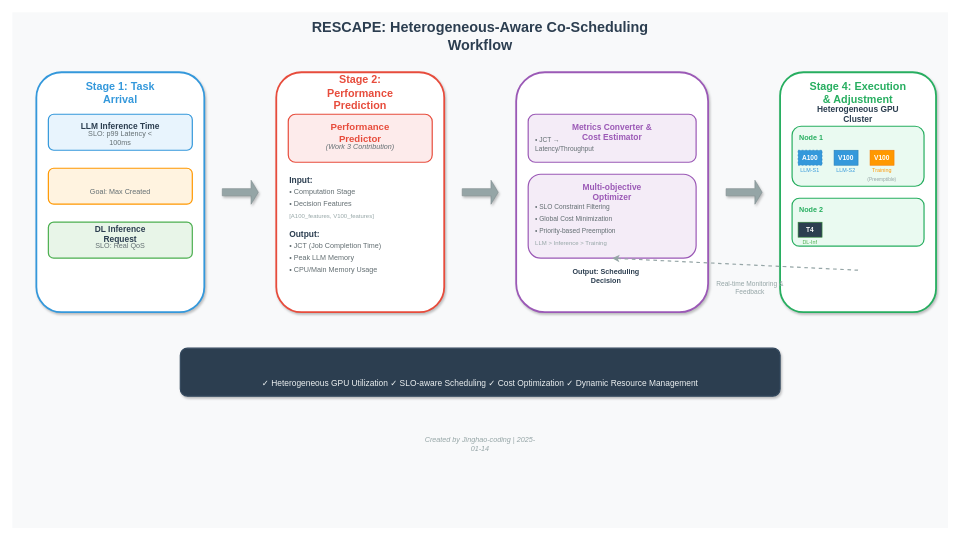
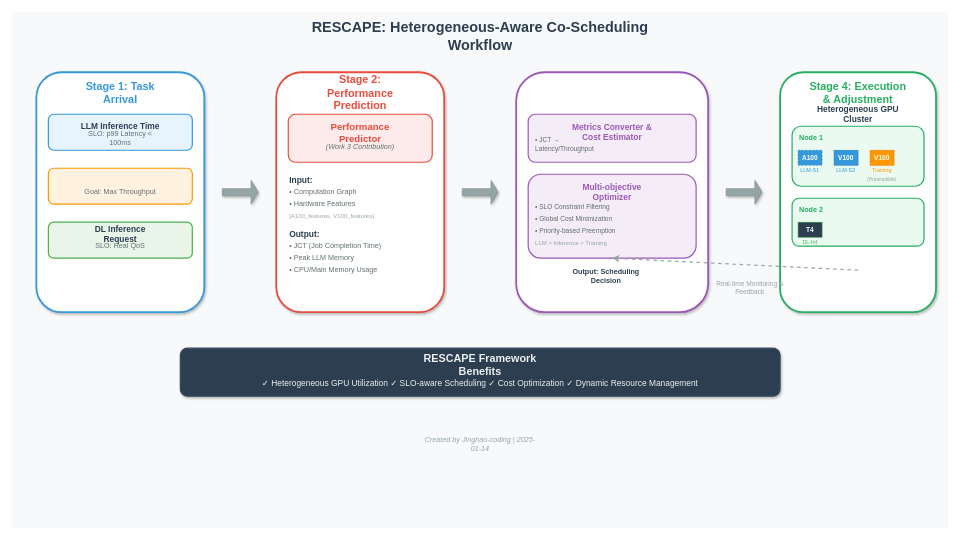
  <mxCell id="0" />
  <mxCell id="1" parent="0" />
  <mxCell id="2" value="" style="rounded=0;whiteSpace=wrap;html=1;fillColor=#f8f9fa;strokeColor=none;" vertex="1" parent="1"><mxGeometry x="20" y="20" width="1560" height="860" as="geometry" /></mxCell>
  <mxCell id="3" value="RESCAPE: Heterogeneous-Aware Co-Scheduling Workflow" style="text;html=1;strokeColor=none;fillColor=none;align=center;verticalAlign=middle;whiteSpace=wrap;rounded=0;fontSize=24;fontStyle=1;fontColor=#2c3e50;" vertex="1" parent="1"><mxGeometry x="500" y="40" width="600" height="40" as="geometry" /></mxCell>
  <mxCell id="4" value="" style="rounded=1;whiteSpace=wrap;html=1;fillColor=#ffffff;strokeColor=#3498db;strokeWidth=3;shadow=1;" vertex="1" parent="1"><mxGeometry x="60" y="120" width="280" height="400" as="geometry" /></mxCell>
  <mxCell id="5" value="Stage 1: Task Arrival" style="text;html=1;strokeColor=none;fillColor=none;align=center;verticalAlign=middle;whiteSpace=wrap;rounded=0;fontSize=18;fontStyle=1;fontColor=#3498db;" vertex="1" parent="1"><mxGeometry x="130" y="140" width="140" height="30" as="geometry" /></mxCell>
  <mxCell id="6" value="" style="rounded=1;whiteSpace=wrap;html=1;fillColor=#e8f4fd;strokeColor=#3498db;strokeWidth=2;" vertex="1" parent="1"><mxGeometry x="80" y="190" width="240" height="60" as="geometry" /></mxCell>
  <mxCell id="7" value="LLM Inference Time" style="text;html=1;strokeColor=none;fillColor=none;align=center;verticalAlign=middle;whiteSpace=wrap;rounded=0;fontSize=14;fontStyle=1;fontColor=#2c3e50;" vertex="1" parent="1"><mxGeometry x="130" y="200" width="140" height="20" as="geometry" /></mxCell>
  <mxCell id="8" value="SLO: p99 Latency &lt; 100ms" style="text;html=1;strokeColor=none;fillColor=none;align=center;verticalAlign=middle;whiteSpace=wrap;rounded=0;fontSize=12;fontColor=#636e72;" vertex="1" parent="1"><mxGeometry x="130" y="220" width="140" height="20" as="geometry" /></mxCell>
  <mxCell id="9" value="" style="rounded=1;whiteSpace=wrap;html=1;fillColor=#fff3e0;strokeColor=#ff9800;strokeWidth=2;" vertex="1" parent="1"><mxGeometry x="80" y="280" width="240" height="60" as="geometry" /></mxCell>
- <mxCell id="10" value="Goal: Max Created" style="text;html=1;strokeColor=none;fillColor=none;align=center;verticalAlign=middle;whiteSpace=wrap;rounded=0;fontSize=12;fontColor=#636e72;" vertex="1" parent="1"><mxGeometry x="130" y="310" width="140" height="20" as="geometry" /></mxCell>
+ <mxCell id="10" value="Goal: Max Throughput" style="text;html=1;strokeColor=none;fillColor=none;align=center;verticalAlign=middle;whiteSpace=wrap;rounded=0;fontSize=12;fontColor=#636e72;" vertex="1" parent="1"><mxGeometry x="130" y="310" width="140" height="20" as="geometry" /></mxCell>
  <mxCell id="11" value="" style="rounded=1;whiteSpace=wrap;html=1;fillColor=#e8f5e8;strokeColor=#4caf50;strokeWidth=2;" vertex="1" parent="1"><mxGeometry x="80" y="370" width="240" height="60" as="geometry" /></mxCell>
  <mxCell id="12" value="DL Inference Request" style="text;html=1;strokeColor=none;fillColor=none;align=center;verticalAlign=middle;whiteSpace=wrap;rounded=0;fontSize=14;fontStyle=1;fontColor=#2c3e50;" vertex="1" parent="1"><mxGeometry x="130" y="380" width="140" height="20" as="geometry" /></mxCell>
  <mxCell id="13" value="SLO: Real QoS" style="text;html=1;strokeColor=none;fillColor=none;align=center;verticalAlign=middle;whiteSpace=wrap;rounded=0;fontSize=12;fontColor=#636e72;" vertex="1" parent="1"><mxGeometry x="130" y="400" width="140" height="20" as="geometry" /></mxCell>
  <mxCell id="14" value="" style="shape=singleArrow;whiteSpace=wrap;html=1;fillColor=#95a5a6;strokeColor=#7f8c8d;shadow=1;" vertex="1" parent="1"><mxGeometry x="370" y="300" width="60" height="40" as="geometry" /></mxCell>
  <mxCell id="15" value="" style="rounded=1;whiteSpace=wrap;html=1;fillColor=#ffffff;strokeColor=#e74c3c;strokeWidth=3;shadow=1;" vertex="1" parent="1"><mxGeometry x="460" y="120" width="280" height="400" as="geometry" /></mxCell>
  <mxCell id="16" value="Stage 2: Performance Prediction" style="text;html=1;strokeColor=none;fillColor=none;align=center;verticalAlign=middle;whiteSpace=wrap;rounded=0;fontSize=18;fontStyle=1;fontColor=#e74c3c;" vertex="1" parent="1"><mxGeometry x="520" y="140" width="160" height="30" as="geometry" /></mxCell>
  <mxCell id="17" value="" style="rounded=1;whiteSpace=wrap;html=1;fillColor=#fdebeb;strokeColor=#e74c3c;strokeWidth=2;" vertex="1" parent="1"><mxGeometry x="480" y="190" width="240" height="80" as="geometry" /></mxCell>
  <mxCell id="18" value="Performance Predictor" style="text;html=1;strokeColor=none;fillColor=none;align=center;verticalAlign=middle;whiteSpace=wrap;rounded=0;fontSize=16;fontStyle=1;fontColor=#e74c3c;" vertex="1" parent="1"><mxGeometry x="550" y="210" width="100" height="20" as="geometry" /></mxCell>
  <mxCell id="19" value="(Work 3 Contribution)" style="text;html=1;strokeColor=none;fillColor=none;align=center;verticalAlign=middle;whiteSpace=wrap;rounded=0;fontSize=12;fontStyle=2;fontColor=#636e72;" vertex="1" parent="1"><mxGeometry x="540" y="235" width="120" height="20" as="geometry" /></mxCell>
  <mxCell id="20" value="Input:" style="text;html=1;strokeColor=none;fillColor=none;align=left;verticalAlign=middle;whiteSpace=wrap;rounded=0;fontSize=14;fontStyle=1;fontColor=#2c3e50;" vertex="1" parent="1"><mxGeometry x="480" y="290" width="50" height="20" as="geometry" /></mxCell>
- <mxCell id="21" value="• Computation Stage" style="text;html=1;strokeColor=none;fillColor=none;align=left;verticalAlign=middle;whiteSpace=wrap;rounded=0;fontSize=12;fontColor=#636e72;" vertex="1" parent="1"><mxGeometry x="480" y="310" width="140" height="20" as="geometry" /></mxCell>
- <mxCell id="22" value="• Decision Features" style="text;html=1;strokeColor=none;fillColor=none;align=left;verticalAlign=middle;whiteSpace=wrap;rounded=0;fontSize=12;fontColor=#636e72;" vertex="1" parent="1"><mxGeometry x="480" y="330" width="140" height="20" as="geometry" /></mxCell>
+ <mxCell id="21" value="• Computation Graph" style="text;html=1;strokeColor=none;fillColor=none;align=left;verticalAlign=middle;whiteSpace=wrap;rounded=0;fontSize=12;fontColor=#636e72;" vertex="1" parent="1"><mxGeometry x="480" y="310" width="140" height="20" as="geometry" /></mxCell>
+ <mxCell id="22" value="• Hardware Features" style="text;html=1;strokeColor=none;fillColor=none;align=left;verticalAlign=middle;whiteSpace=wrap;rounded=0;fontSize=12;fontColor=#636e72;" vertex="1" parent="1"><mxGeometry x="480" y="330" width="140" height="20" as="geometry" /></mxCell>
  <mxCell id="23" value="  [A100_features, V100_features]" style="text;html=1;strokeColor=none;fillColor=none;align=left;verticalAlign=middle;whiteSpace=wrap;rounded=0;fontSize=10;fontColor=#95a5a6;" vertex="1" parent="1"><mxGeometry x="480" y="350" width="180" height="20" as="geometry" /></mxCell>
  <mxCell id="24" value="Output:" style="text;html=1;strokeColor=none;fillColor=none;align=left;verticalAlign=middle;whiteSpace=wrap;rounded=0;fontSize=14;fontStyle=1;fontColor=#2c3e50;" vertex="1" parent="1"><mxGeometry x="480" y="380" width="60" height="20" as="geometry" /></mxCell>
  <mxCell id="25" value="• JCT (Job Completion Time)" style="text;html=1;strokeColor=none;fillColor=none;align=left;verticalAlign=middle;whiteSpace=wrap;rounded=0;fontSize=12;fontColor=#636e72;" vertex="1" parent="1"><mxGeometry x="480" y="400" width="180" height="20" as="geometry" /></mxCell>
  <mxCell id="26" value="• Peak LLM Memory" style="text;html=1;strokeColor=none;fillColor=none;align=left;verticalAlign=middle;whiteSpace=wrap;rounded=0;fontSize=12;fontColor=#636e72;" vertex="1" parent="1"><mxGeometry x="480" y="420" width="140" height="20" as="geometry" /></mxCell>
  <mxCell id="27" value="• CPU/Main Memory Usage" style="text;html=1;strokeColor=none;fillColor=none;align=left;verticalAlign=middle;whiteSpace=wrap;rounded=0;fontSize=12;fontColor=#636e72;" vertex="1" parent="1"><mxGeometry x="480" y="440" width="160" height="20" as="geometry" /></mxCell>
  <mxCell id="28" value="" style="shape=singleArrow;whiteSpace=wrap;html=1;fillColor=#95a5a6;strokeColor=#7f8c8d;shadow=1;" vertex="1" parent="1"><mxGeometry x="770" y="300" width="60" height="40" as="geometry" /></mxCell>
  <mxCell id="29" value="" style="rounded=1;whiteSpace=wrap;html=1;fillColor=#ffffff;strokeColor=#9b59b6;strokeWidth=3;shadow=1;" vertex="1" parent="1"><mxGeometry x="860" y="120" width="320" height="400" as="geometry" /></mxCell>
  <mxCell id="30" value="" style="rounded=1;whiteSpace=wrap;html=1;fillColor=#f4ecf7;strokeColor=#9b59b6;strokeWidth=2;" vertex="1" parent="1"><mxGeometry x="880" y="190" width="280" height="80" as="geometry" /></mxCell>
  <mxCell id="31" value="Metrics Converter &amp; Cost Estimator" style="text;html=1;strokeColor=none;fillColor=none;align=center;verticalAlign=middle;whiteSpace=wrap;rounded=0;fontSize=14;fontStyle=1;fontColor=#9b59b6;" vertex="1" parent="1"><mxGeometry x="940" y="210" width="160" height="20" as="geometry" /></mxCell>
  <mxCell id="32" value="• JCT → Latency/Throughput" style="text;html=1;strokeColor=none;fillColor=none;align=left;verticalAlign=middle;whiteSpace=wrap;rounded=0;fontSize=11;fontColor=#636e72;" vertex="1" parent="1"><mxGeometry x="890" y="230" width="140" height="20" as="geometry" /></mxCell>
  <mxCell id="33" value="" style="rounded=1;whiteSpace=wrap;html=1;fillColor=#f4ecf7;strokeColor=#9b59b6;strokeWidth=2;" vertex="1" parent="1"><mxGeometry x="880" y="290" width="280" height="140" as="geometry" /></mxCell>
  <mxCell id="34" value="Multi-objective Optimizer" style="text;html=1;strokeColor=none;fillColor=none;align=center;verticalAlign=middle;whiteSpace=wrap;rounded=0;fontSize=14;fontStyle=1;fontColor=#9b59b6;" vertex="1" parent="1"><mxGeometry x="970" y="310" width="100" height="20" as="geometry" /></mxCell>
  <mxCell id="35" value="• SLO Constraint Filtering" style="text;html=1;strokeColor=none;fillColor=none;align=left;verticalAlign=middle;whiteSpace=wrap;rounded=0;fontSize=11;fontColor=#636e72;" vertex="1" parent="1"><mxGeometry x="890" y="335" width="140" height="20" as="geometry" /></mxCell>
  <mxCell id="36" value="• Global Cost Minimization" style="text;html=1;strokeColor=none;fillColor=none;align=left;verticalAlign=middle;whiteSpace=wrap;rounded=0;fontSize=11;fontColor=#636e72;" vertex="1" parent="1"><mxGeometry x="890" y="355" width="140" height="20" as="geometry" /></mxCell>
  <mxCell id="37" value="• Priority-based Preemption" style="text;html=1;strokeColor=none;fillColor=none;align=left;verticalAlign=middle;whiteSpace=wrap;rounded=0;fontSize=11;fontColor=#636e72;" vertex="1" parent="1"><mxGeometry x="890" y="375" width="140" height="20" as="geometry" /></mxCell>
  <mxCell id="38" value="  LLM &gt; Inference &gt; Training" style="text;html=1;strokeColor=none;fillColor=none;align=left;verticalAlign=middle;whiteSpace=wrap;rounded=0;fontSize=10;fontColor=#95a5a6;" vertex="1" parent="1"><mxGeometry x="890" y="395" width="140" height="20" as="geometry" /></mxCell>
  <mxCell id="39" value="Output: Scheduling Decision" style="text;html=1;strokeColor=none;fillColor=none;align=center;verticalAlign=middle;whiteSpace=wrap;rounded=0;fontSize=12;fontStyle=1;fontColor=#2c3e50;" vertex="1" parent="1"><mxGeometry x="940" y="450" width="140" height="20" as="geometry" /></mxCell>
  <mxCell id="40" value="" style="shape=singleArrow;whiteSpace=wrap;html=1;fillColor=#95a5a6;strokeColor=#7f8c8d;shadow=1;" vertex="1" parent="1"><mxGeometry x="1210" y="300" width="60" height="40" as="geometry" /></mxCell>
  <mxCell id="41" value="" style="rounded=1;whiteSpace=wrap;html=1;fillColor=#ffffff;strokeColor=#27ae60;strokeWidth=3;shadow=1;" vertex="1" parent="1"><mxGeometry x="1300" y="120" width="260" height="400" as="geometry" /></mxCell>
  <mxCell id="42" value="Stage 4: Execution &amp; Adjustment" style="text;html=1;strokeColor=none;fillColor=none;align=center;verticalAlign=middle;whiteSpace=wrap;rounded=0;fontSize=18;fontStyle=1;fontColor=#27ae60;" vertex="1" parent="1"><mxGeometry x="1340" y="140" width="180" height="30" as="geometry" /></mxCell>
  <mxCell id="43" value="Heterogeneous GPU Cluster" style="text;html=1;strokeColor=none;fillColor=none;align=center;verticalAlign=middle;whiteSpace=wrap;rounded=0;fontSize=14;fontStyle=1;fontColor=#2c3e50;" vertex="1" parent="1"><mxGeometry x="1350" y="180" width="160" height="20" as="geometry" /></mxCell>
  <mxCell id="44" value="" style="rounded=1;whiteSpace=wrap;html=1;fillColor=#eafaf1;strokeColor=#27ae60;strokeWidth=2;" vertex="1" parent="1"><mxGeometry x="1320" y="210" width="220" height="100" as="geometry" /></mxCell>
  <mxCell id="45" value="Node 1" style="text;html=1;strokeColor=none;fillColor=none;align=left;verticalAlign=middle;whiteSpace=wrap;rounded=0;fontSize=12;fontStyle=1;fontColor=#27ae60;" vertex="1" parent="1"><mxGeometry x="1330" y="220" width="50" height="20" as="geometry" /></mxCell>
  <mxCell id="46" value="A100" style="rounded=0;whiteSpace=wrap;html=1;fillColor=#3498db;strokeColor=#2980b9;fontSize=11;fontStyle=1;fontColor=#ffffff;dashed=1;" vertex="1" parent="1"><mxGeometry x="1330" y="250" width="40" height="25" as="geometry" /></mxCell>
  <mxCell id="47" value="LLM-S1" style="text;html=1;strokeColor=none;fillColor=none;align=center;verticalAlign=middle;whiteSpace=wrap;rounded=0;fontSize=9;fontColor=#3498db;" vertex="1" parent="1"><mxGeometry x="1330" y="275" width="40" height="15" as="geometry" /></mxCell>
  <mxCell id="48" value="V100" style="rounded=0;whiteSpace=wrap;html=1;fillColor=#3498db;strokeColor=#2980b9;fontSize=11;fontStyle=1;fontColor=#ffffff;" vertex="1" parent="1"><mxGeometry x="1390" y="250" width="40" height="25" as="geometry" /></mxCell>
  <mxCell id="49" value="LLM-S2" style="text;html=1;strokeColor=none;fillColor=none;align=center;verticalAlign=middle;whiteSpace=wrap;rounded=0;fontSize=9;fontColor=#3498db;" vertex="1" parent="1"><mxGeometry x="1390" y="275" width="40" height="15" as="geometry" /></mxCell>
  <mxCell id="50" value="V100" style="rounded=0;whiteSpace=wrap;html=1;fillColor=#ff9800;strokeColor=#f57c00;fontSize=11;fontStyle=1;fontColor=#ffffff;" vertex="1" parent="1"><mxGeometry x="1450" y="250" width="40" height="25" as="geometry" /></mxCell>
  <mxCell id="51" value="Training" style="text;html=1;strokeColor=none;fillColor=none;align=center;verticalAlign=middle;whiteSpace=wrap;rounded=0;fontSize=9;fontColor=#ff9800;" vertex="1" parent="1"><mxGeometry x="1450" y="275" width="40" height="15" as="geometry" /></mxCell>
  <mxCell id="52" value="(Preemptible)" style="text;html=1;strokeColor=none;fillColor=none;align=center;verticalAlign=middle;whiteSpace=wrap;rounded=0;fontSize=8;fontColor=#95a5a6;" vertex="1" parent="1"><mxGeometry x="1450" y="290" width="40" height="15" as="geometry" /></mxCell>
  <mxCell id="53" value="" style="rounded=1;whiteSpace=wrap;html=1;fillColor=#eafaf1;strokeColor=#27ae60;strokeWidth=2;" vertex="1" parent="1"><mxGeometry x="1320" y="330" width="220" height="80" as="geometry" /></mxCell>
  <mxCell id="54" value="Node 2" style="text;html=1;strokeColor=none;fillColor=none;align=left;verticalAlign=middle;whiteSpace=wrap;rounded=0;fontSize=12;fontStyle=1;fontColor=#27ae60;" vertex="1" parent="1"><mxGeometry x="1330" y="340" width="50" height="20" as="geometry" /></mxCell>
  <mxCell id="55" value="T4" style="rounded=0;whiteSpace=wrap;html=1;fillColor=#2c3e50;strokeColor=#388e3c;fontSize=11;fontStyle=1;fontColor=#ffffff;" vertex="1" parent="1"><mxGeometry x="1330" y="370" width="40" height="25" as="geometry" /></mxCell>
  <mxCell id="56" value="DL-Inf" style="text;html=1;strokeColor=none;fillColor=none;align=center;verticalAlign=middle;whiteSpace=wrap;rounded=0;fontSize=9;fontColor=#4caf50;" vertex="1" parent="1"><mxGeometry x="1330" y="395" width="40" height="15" as="geometry" /></mxCell>
  <mxCell id="57" value="" style="endArrow=classic;html=1;rounded=1;strokeWidth=2;strokeColor=#95a5a6;dashed=1;curved=1;" edge="1" parent="1"><mxGeometry width="50" height="50" relative="1" as="geometry"><mxPoint x="1430" y="450" as="sourcePoint" /><mxPoint x="1020" y="430" as="targetPoint" /></mxGeometry></mxCell>
  <mxCell id="58" value="Real-time Monitoring &amp; Feedback" style="text;html=1;strokeColor=none;fillColor=none;align=center;verticalAlign=middle;whiteSpace=wrap;rounded=0;fontSize=11;fontColor=#95a5a6;" vertex="1" parent="1"><mxGeometry x="1170" y="470" width="160" height="20" as="geometry" /></mxCell>
  <mxCell id="59" value="" style="rounded=1;whiteSpace=wrap;html=1;fillColor=#2c3e50;strokeColor=#34495e;strokeWidth=2;shadow=1;" vertex="1" parent="1"><mxGeometry x="300" y="580" width="1000" height="80" as="geometry" /></mxCell>
+ <mxCell id="60" value="RESCAPE Framework Benefits" style="text;html=1;strokeColor=none;fillColor=none;align=center;verticalAlign=middle;whiteSpace=wrap;rounded=0;fontSize=18;fontStyle=1;fontColor=#ecf0f1;" vertex="1" parent="1"><mxGeometry x="700" y="595" width="200" height="25" as="geometry" /></mxCell>
  <mxCell id="61" value="✓ Heterogeneous GPU Utilization  ✓ SLO-aware Scheduling  ✓ Cost Optimization  ✓ Dynamic Resource Management" style="text;html=1;strokeColor=none;fillColor=none;align=center;verticalAlign=middle;whiteSpace=wrap;rounded=0;fontSize=14;fontColor=#ecf0f1;" vertex="1" parent="1"><mxGeometry x="320" y="625" width="960" height="25" as="geometry" /></mxCell>
  <mxCell id="62" value="Created by Jinghao-coding | 2025-01-14" style="text;html=1;strokeColor=none;fillColor=none;align=center;verticalAlign=middle;whiteSpace=wrap;rounded=0;fontSize=12;fontColor=#95a5a6;fontStyle=2;" vertex="1" parent="1"><mxGeometry x="700" y="730" width="200" height="20" as="geometry" /></mxCell>
